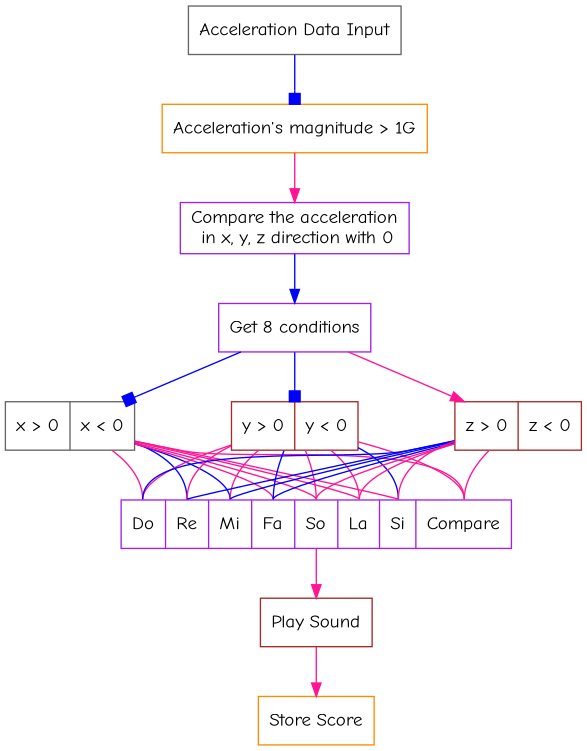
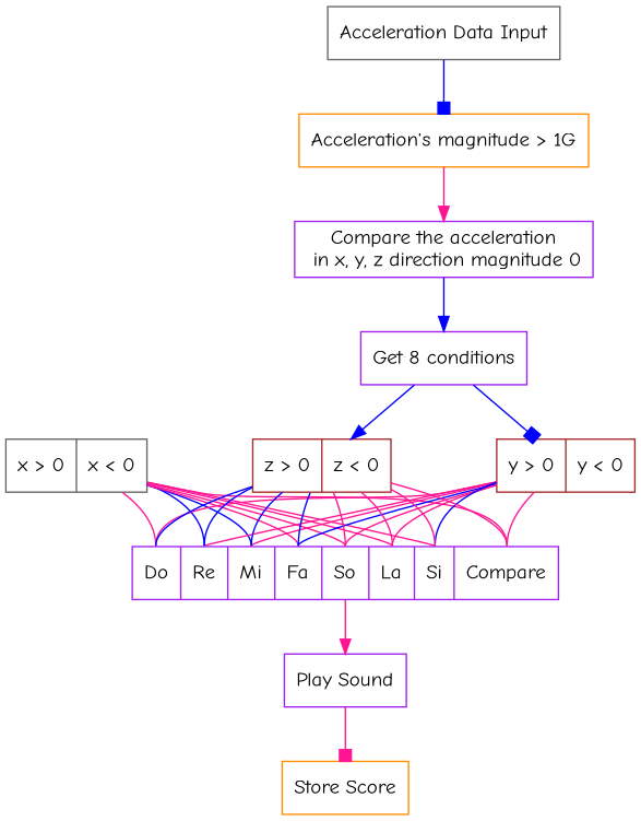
  digraph {
    fontname="Comic Neue"
    nodesep=1
    node [color=purple fontname="Comic Neue" shape=record]
    edge [color=deeppink dir=none fontname="Comic Neue"]
    n1 [color=gray40 label=" <s1>x \> 0 | <s2> x \< 0 "]
    n2 [label="<d1>Do|<d2>Re|<d3>Mi|<d4>Fa|<d5>So|<d6>La|<d7>Si|<d8>Compare"]
    n3 [color=brown label=" <s1>y \> 0 | <s2> y \< 0 "]
    n4 [color=brown label=" <s1>z \> 0 | <s2> z \< 0 "]
-   n5 [color=brown label="Play Sound"]
+   n5 [label="Play Sound"]
    n6 [color=gray40 label="Acceleration Data Input"]
    n7 [color=darkorange label="Acceleration's magnitude \> 1G"]
-   n8 [label="Compare the acceleration\n in x, y, z direction with 0"]
+   n8 [label="Compare the acceleration\n in x, y, z direction magnitude 0"]
    n9 [label="Get 8 conditions"]
    n10 [color=darkorange label="Store Score"]
    subgraph sub_1 {
      n1
      n2
      n3
      n4
    }
    n1 -> n2 [headport=d1]
    n1 -> n2 [color=blue headport=d2]
    n1 -> n2 [color=blue headport=d3]
    n1 -> n2 [headport=d4]
    n1 -> n2 [headport=d5]
    n1 -> n2 [headport=d6]
    n1 -> n2 [headport=d7]
    n1 -> n2 [headport=d8]
    n2 -> n5 [arrowhead=normal dir=""]
    n3 -> n2 [headport=d1]
    n3 -> n2 [headport=d2]
    n3 -> n2 [headport=d3]
    n3 -> n2 [color=blue headport=d4]
    n3 -> n2 [headport=d5]
    n3 -> n2 [headport=d6]
    n3 -> n2 [color=blue headport=d7]
    n3 -> n2 [headport=d8]
    n4 -> n2 [color=blue headport=d1]
    n4 -> n2 [color=blue headport=d2]
    n4 -> n2 [color=blue headport=d3]
    n4 -> n2 [color=blue headport=d4]
    n4 -> n2 [headport=d5]
    n4 -> n2 [headport=d6]
    n4 -> n2 [headport=d7]
    n4 -> n2 [headport=d8]
-   n5 -> n10 [arrowhead=normal dir=""]
+   n5 -> n10 [arrowhead=box dir=""]
    n6 -> n7 [arrowhead=box color=blue dir=""]
    n7 -> n8 [arrowhead=normal dir=""]
    n8 -> n9 [arrowhead=normal color=blue dir=""]
-   n9 -> n1 [arrowhead=box color=blue dir=""]
    n9 -> n3 [arrowhead=box color=blue dir=""]
-   n9 -> n4 [arrowhead=normal dir=""]
+   n9 -> n4 [arrowhead=normal color=blue dir=""]
  }
